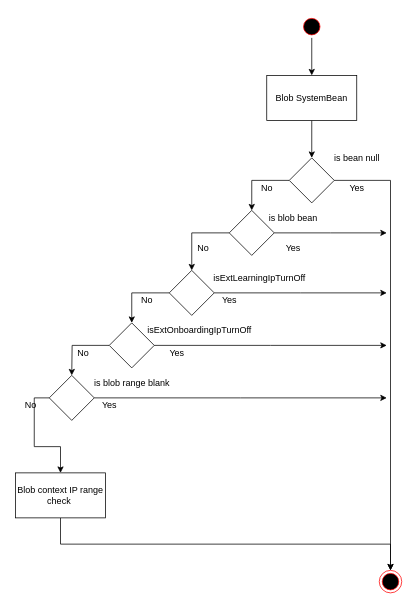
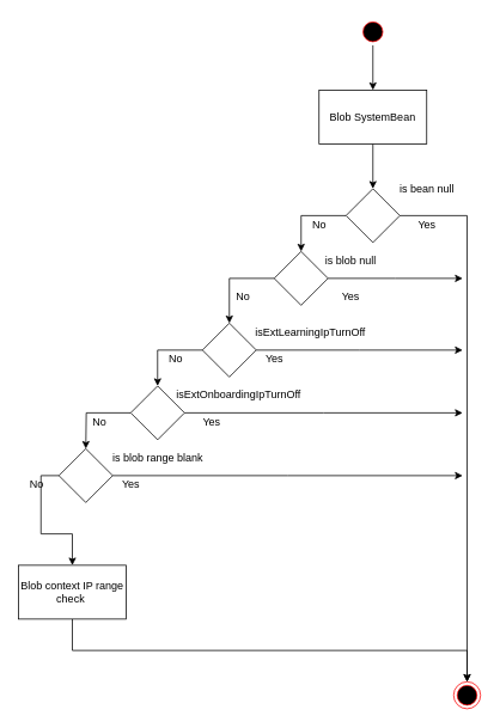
  <mxCell id="0" />
  <mxCell id="1" parent="0" />
  <mxCell id="2" style="edgeStyle=orthogonalEdgeStyle;rounded=0;orthogonalLoop=1;jettySize=auto;html=1;exitX=0.5;exitY=1;exitDx=0;exitDy=0;strokeColor=#000000;entryX=0.5;entryY=0;entryDx=0;entryDy=0;" edge="1" parent="1" source="3" target="5"><mxGeometry relative="1" as="geometry"><mxPoint x="415" y="70" as="targetPoint" /></mxGeometry></mxCell>
  <mxCell id="3" value="" style="ellipse;html=1;shape=startState;fillColor=#000000;strokeColor=#ff0000;" vertex="1" parent="1"><mxGeometry x="400" y="20" width="30" height="30" as="geometry" /></mxCell>
  <mxCell id="4" style="edgeStyle=orthogonalEdgeStyle;rounded=0;orthogonalLoop=1;jettySize=auto;html=1;exitX=0.5;exitY=1;exitDx=0;exitDy=0;entryX=0.5;entryY=0;entryDx=0;entryDy=0;strokeColor=#000000;" edge="1" parent="1" source="5" target="8"><mxGeometry relative="1" as="geometry" /></mxCell>
  <mxCell id="5" value="Blob SystemBean" style="rounded=0;whiteSpace=wrap;html=1;" vertex="1" parent="1"><mxGeometry x="355" y="100" width="120" height="60" as="geometry" /></mxCell>
  <mxCell id="6" style="edgeStyle=orthogonalEdgeStyle;rounded=0;orthogonalLoop=1;jettySize=auto;html=1;exitX=1;exitY=0.5;exitDx=0;exitDy=0;entryX=0.5;entryY=0;entryDx=0;entryDy=0;" edge="1" parent="1" source="8" target="10"><mxGeometry relative="1" as="geometry" /></mxCell>
  <mxCell id="7" style="edgeStyle=orthogonalEdgeStyle;rounded=0;orthogonalLoop=1;jettySize=auto;html=1;exitX=0;exitY=0.5;exitDx=0;exitDy=0;entryX=0.5;entryY=0;entryDx=0;entryDy=0;" edge="1" parent="1" source="8" target="13"><mxGeometry relative="1" as="geometry" /></mxCell>
  <mxCell id="8" value="" style="rhombus;whiteSpace=wrap;html=1;" vertex="1" parent="1"><mxGeometry x="385" y="210" width="60" height="60" as="geometry" /></mxCell>
  <mxCell id="9" value="is bean null" style="text;html=1;align=center;verticalAlign=middle;resizable=0;points=[];autosize=1;strokeColor=none;" vertex="1" parent="1"><mxGeometry x="435" y="200" width="80" height="20" as="geometry" /></mxCell>
  <mxCell id="10" value="" style="ellipse;html=1;shape=endState;fillColor=#000000;strokeColor=#ff0000;" vertex="1" parent="1"><mxGeometry x="505" y="760" width="30" height="30" as="geometry" /></mxCell>
  <mxCell id="11" style="edgeStyle=orthogonalEdgeStyle;rounded=0;orthogonalLoop=1;jettySize=auto;html=1;exitX=0;exitY=0.5;exitDx=0;exitDy=0;" edge="1" parent="1" source="13" target="20"><mxGeometry relative="1" as="geometry" /></mxCell>
  <mxCell id="12" style="edgeStyle=orthogonalEdgeStyle;rounded=0;orthogonalLoop=1;jettySize=auto;html=1;exitX=1;exitY=0.5;exitDx=0;exitDy=0;" edge="1" parent="1" source="13"><mxGeometry relative="1" as="geometry"><mxPoint x="515" y="310" as="targetPoint" /></mxGeometry></mxCell>
  <mxCell id="13" value="" style="rhombus;whiteSpace=wrap;html=1;" vertex="1" parent="1"><mxGeometry x="305" y="280" width="60" height="60" as="geometry" /></mxCell>
- <mxCell id="14" value="is blob bean" style="text;html=1;align=center;verticalAlign=middle;resizable=0;points=[];autosize=1;strokeColor=none;" vertex="1" parent="1"><mxGeometry x="355" y="280" width="70" height="20" as="geometry" /></mxCell>
+ <mxCell id="14" value="is blob null" style="text;html=1;align=center;verticalAlign=middle;resizable=0;points=[];autosize=1;strokeColor=none;" vertex="1" parent="1"><mxGeometry x="355" y="280" width="70" height="20" as="geometry" /></mxCell>
  <mxCell id="15" value="Yes" style="text;html=1;align=center;verticalAlign=middle;resizable=0;points=[];autosize=1;strokeColor=none;" vertex="1" parent="1"><mxGeometry x="455" y="240" width="40" height="20" as="geometry" /></mxCell>
  <mxCell id="16" value="No" style="text;html=1;align=center;verticalAlign=middle;resizable=0;points=[];autosize=1;strokeColor=none;" vertex="1" parent="1"><mxGeometry x="340" y="240" width="30" height="20" as="geometry" /></mxCell>
  <mxCell id="17" value="Yes" style="text;html=1;align=center;verticalAlign=middle;resizable=0;points=[];autosize=1;strokeColor=none;" vertex="1" parent="1"><mxGeometry x="370" y="320" width="40" height="20" as="geometry" /></mxCell>
  <mxCell id="18" style="edgeStyle=orthogonalEdgeStyle;rounded=0;orthogonalLoop=1;jettySize=auto;html=1;exitX=1;exitY=0.5;exitDx=0;exitDy=0;" edge="1" parent="1" source="20"><mxGeometry relative="1" as="geometry"><mxPoint x="515" y="390" as="targetPoint" /></mxGeometry></mxCell>
  <mxCell id="19" style="edgeStyle=orthogonalEdgeStyle;rounded=0;orthogonalLoop=1;jettySize=auto;html=1;exitX=0;exitY=0.5;exitDx=0;exitDy=0;entryX=0.5;entryY=0;entryDx=0;entryDy=0;" edge="1" parent="1" source="20" target="26"><mxGeometry relative="1" as="geometry" /></mxCell>
  <mxCell id="20" value="" style="rhombus;whiteSpace=wrap;html=1;" vertex="1" parent="1"><mxGeometry x="225" y="360" width="60" height="60" as="geometry" /></mxCell>
  <mxCell id="21" value="No" style="text;html=1;align=center;verticalAlign=middle;resizable=0;points=[];autosize=1;strokeColor=none;" vertex="1" parent="1"><mxGeometry x="255" y="320" width="30" height="20" as="geometry" /></mxCell>
  <mxCell id="22" value="isExtLearningIpTurnOff" style="text;html=1;align=center;verticalAlign=middle;resizable=0;points=[];autosize=1;strokeColor=none;" vertex="1" parent="1"><mxGeometry x="275" y="360" width="140" height="20" as="geometry" /></mxCell>
  <mxCell id="23" value="Yes" style="text;html=1;align=center;verticalAlign=middle;resizable=0;points=[];autosize=1;strokeColor=none;" vertex="1" parent="1"><mxGeometry x="285" y="390" width="40" height="20" as="geometry" /></mxCell>
  <mxCell id="24" style="edgeStyle=orthogonalEdgeStyle;rounded=0;orthogonalLoop=1;jettySize=auto;html=1;exitX=1;exitY=0.5;exitDx=0;exitDy=0;" edge="1" parent="1" source="26"><mxGeometry relative="1" as="geometry"><mxPoint x="515" y="460" as="targetPoint" /></mxGeometry></mxCell>
  <mxCell id="25" style="edgeStyle=orthogonalEdgeStyle;rounded=0;orthogonalLoop=1;jettySize=auto;html=1;exitX=0;exitY=0.5;exitDx=0;exitDy=0;entryX=0.5;entryY=0;entryDx=0;entryDy=0;" edge="1" parent="1" source="26"><mxGeometry relative="1" as="geometry"><mxPoint x="95" y="500" as="targetPoint" /></mxGeometry></mxCell>
  <mxCell id="26" value="" style="rhombus;whiteSpace=wrap;html=1;" vertex="1" parent="1"><mxGeometry x="145" y="430" width="60" height="60" as="geometry" /></mxCell>
  <mxCell id="27" value="No" style="text;html=1;align=center;verticalAlign=middle;resizable=0;points=[];autosize=1;strokeColor=none;" vertex="1" parent="1"><mxGeometry x="180" y="390" width="30" height="20" as="geometry" /></mxCell>
  <mxCell id="28" value="isExtOnboardingIpTurnOff" style="text;html=1;align=center;verticalAlign=middle;resizable=0;points=[];autosize=1;strokeColor=none;" vertex="1" parent="1"><mxGeometry x="190" y="430" width="150" height="20" as="geometry" /></mxCell>
  <mxCell id="29" value="Yes" style="text;html=1;align=center;verticalAlign=middle;resizable=0;points=[];autosize=1;strokeColor=none;" vertex="1" parent="1"><mxGeometry x="215" y="460" width="40" height="20" as="geometry" /></mxCell>
  <mxCell id="30" value="No" style="text;html=1;align=center;verticalAlign=middle;resizable=0;points=[];autosize=1;strokeColor=none;" vertex="1" parent="1"><mxGeometry x="95" y="460" width="30" height="20" as="geometry" /></mxCell>
  <mxCell id="31" style="edgeStyle=orthogonalEdgeStyle;rounded=0;orthogonalLoop=1;jettySize=auto;html=1;exitX=0.5;exitY=1;exitDx=0;exitDy=0;" edge="1" parent="1" source="32" target="10"><mxGeometry relative="1" as="geometry"><mxPoint x="465" y="740" as="targetPoint" /></mxGeometry></mxCell>
  <mxCell id="32" value="Blob context IP range check&amp;nbsp;" style="rounded=0;whiteSpace=wrap;html=1;" vertex="1" parent="1"><mxGeometry x="20" y="630" width="120" height="60" as="geometry" /></mxCell>
  <mxCell id="33" style="edgeStyle=orthogonalEdgeStyle;rounded=0;orthogonalLoop=1;jettySize=auto;html=1;exitX=1;exitY=0.5;exitDx=0;exitDy=0;strokeColor=#000000;" edge="1" parent="1" source="35"><mxGeometry relative="1" as="geometry"><mxPoint x="515" y="530" as="targetPoint" /></mxGeometry></mxCell>
  <mxCell id="34" style="edgeStyle=orthogonalEdgeStyle;rounded=0;orthogonalLoop=1;jettySize=auto;html=1;exitX=0;exitY=0.5;exitDx=0;exitDy=0;entryX=0.5;entryY=0;entryDx=0;entryDy=0;strokeColor=#000000;" edge="1" parent="1" source="35" target="32"><mxGeometry relative="1" as="geometry" /></mxCell>
  <mxCell id="35" value="" style="rhombus;whiteSpace=wrap;html=1;" vertex="1" parent="1"><mxGeometry x="65" y="500" width="60" height="60" as="geometry" /></mxCell>
  <mxCell id="36" value="is blob range blank" style="text;html=1;align=center;verticalAlign=middle;resizable=0;points=[];autosize=1;strokeColor=none;" vertex="1" parent="1"><mxGeometry x="115" y="500" width="120" height="20" as="geometry" /></mxCell>
  <mxCell id="37" value="Yes" style="text;html=1;align=center;verticalAlign=middle;resizable=0;points=[];autosize=1;strokeColor=none;" vertex="1" parent="1"><mxGeometry x="125" y="530" width="40" height="20" as="geometry" /></mxCell>
  <mxCell id="38" value="No" style="text;html=1;align=center;verticalAlign=middle;resizable=0;points=[];autosize=1;strokeColor=none;" vertex="1" parent="1"><mxGeometry x="25" y="530" width="30" height="20" as="geometry" /></mxCell>
